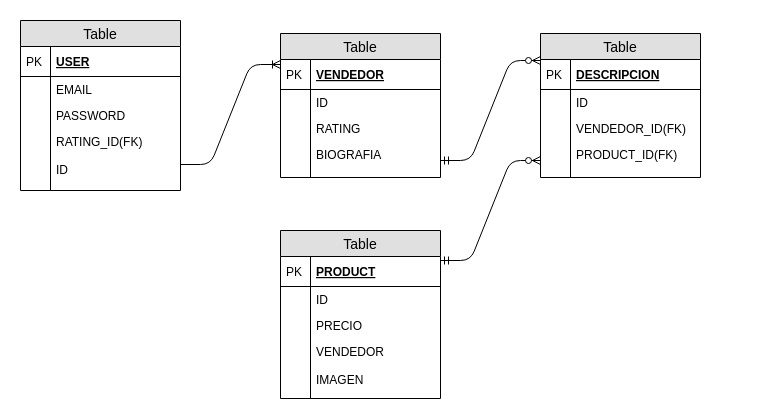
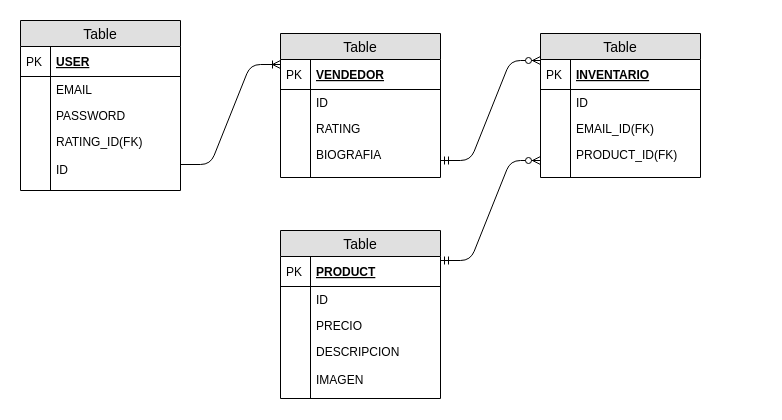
  <mxCell id="0" />
  <mxCell id="1" parent="0" />
  <mxCell id="2" value="Table" style="swimlane;fontStyle=0;childLayout=stackLayout;horizontal=1;startSize=26;fillColor=#e0e0e0;horizontalStack=0;resizeParent=1;resizeParentMax=0;resizeLast=0;collapsible=1;marginBottom=0;swimlaneFillColor=#ffffff;align=center;fontSize=14;" vertex="1" parent="1"><mxGeometry x="20" y="20" width="160" height="170" as="geometry" /></mxCell>
  <mxCell id="3" value="USER" style="shape=partialRectangle;top=0;left=0;right=0;bottom=1;align=left;verticalAlign=middle;fillColor=none;spacingLeft=34;spacingRight=4;overflow=hidden;rotatable=0;points=[[0,0.5],[1,0.5]];portConstraint=eastwest;dropTarget=0;fontStyle=5;fontSize=12;" vertex="1" parent="2"><mxGeometry y="26" width="160" height="30" as="geometry" /></mxCell>
  <mxCell id="4" value="PK" style="shape=partialRectangle;top=0;left=0;bottom=0;fillColor=none;align=left;verticalAlign=middle;spacingLeft=4;spacingRight=4;overflow=hidden;rotatable=0;points=[];portConstraint=eastwest;part=1;fontSize=12;" vertex="1" connectable="0" parent="3"><mxGeometry width="30" height="30" as="geometry" /></mxCell>
  <mxCell id="5" value="EMAIL" style="shape=partialRectangle;top=0;left=0;right=0;bottom=0;align=left;verticalAlign=top;fillColor=none;spacingLeft=34;spacingRight=4;overflow=hidden;rotatable=0;points=[[0,0.5],[1,0.5]];portConstraint=eastwest;dropTarget=0;fontSize=12;" vertex="1" parent="2"><mxGeometry y="56" width="160" height="26" as="geometry" /></mxCell>
  <mxCell id="6" value="" style="shape=partialRectangle;top=0;left=0;bottom=0;fillColor=none;align=left;verticalAlign=top;spacingLeft=4;spacingRight=4;overflow=hidden;rotatable=0;points=[];portConstraint=eastwest;part=1;fontSize=12;" vertex="1" connectable="0" parent="5"><mxGeometry width="30" height="26" as="geometry" /></mxCell>
  <mxCell id="7" value="PASSWORD" style="shape=partialRectangle;top=0;left=0;right=0;bottom=0;align=left;verticalAlign=top;fillColor=none;spacingLeft=34;spacingRight=4;overflow=hidden;rotatable=0;points=[[0,0.5],[1,0.5]];portConstraint=eastwest;dropTarget=0;fontSize=12;" vertex="1" parent="2"><mxGeometry y="82" width="160" height="26" as="geometry" /></mxCell>
  <mxCell id="8" value="" style="shape=partialRectangle;top=0;left=0;bottom=0;fillColor=none;align=left;verticalAlign=top;spacingLeft=4;spacingRight=4;overflow=hidden;rotatable=0;points=[];portConstraint=eastwest;part=1;fontSize=12;" vertex="1" connectable="0" parent="7"><mxGeometry width="30" height="26" as="geometry" /></mxCell>
  <mxCell id="9" value="RATING_ID(FK)&#10;&#10;ID" style="shape=partialRectangle;top=0;left=0;right=0;bottom=0;align=left;verticalAlign=top;fillColor=none;spacingLeft=34;spacingRight=4;overflow=hidden;rotatable=0;points=[[0,0.5],[1,0.5]];portConstraint=eastwest;dropTarget=0;fontSize=12;" vertex="1" parent="2"><mxGeometry y="108" width="160" height="62" as="geometry" /></mxCell>
  <mxCell id="10" value="" style="shape=partialRectangle;top=0;left=0;bottom=0;fillColor=none;align=left;verticalAlign=top;spacingLeft=4;spacingRight=4;overflow=hidden;rotatable=0;points=[];portConstraint=eastwest;part=1;fontSize=12;" vertex="1" connectable="0" parent="9"><mxGeometry width="30" height="62" as="geometry" /></mxCell>
  <mxCell id="11" value="" style="shape=partialRectangle;top=0;left=0;right=0;bottom=0;align=left;verticalAlign=top;fillColor=none;spacingLeft=34;spacingRight=4;overflow=hidden;rotatable=0;points=[[0,0.5],[1,0.5]];portConstraint=eastwest;dropTarget=0;fontSize=12;" vertex="1" parent="1"><mxGeometry x="20" y="180" width="160" height="10" as="geometry" /></mxCell>
  <mxCell id="12" value="" style="shape=partialRectangle;top=0;left=0;bottom=0;fillColor=none;align=left;verticalAlign=top;spacingLeft=4;spacingRight=4;overflow=hidden;rotatable=0;points=[];portConstraint=eastwest;part=1;fontSize=12;" vertex="1" connectable="0" parent="11"><mxGeometry width="30" height="10" as="geometry" /></mxCell>
  <mxCell id="13" value="Table" style="swimlane;fontStyle=0;childLayout=stackLayout;horizontal=1;startSize=26;fillColor=#e0e0e0;horizontalStack=0;resizeParent=1;resizeParentMax=0;resizeLast=0;collapsible=1;marginBottom=0;swimlaneFillColor=#ffffff;align=center;fontSize=14;" vertex="1" parent="1"><mxGeometry x="280" y="230" width="160" height="168" as="geometry" /></mxCell>
  <mxCell id="14" value="PRODUCT" style="shape=partialRectangle;top=0;left=0;right=0;bottom=1;align=left;verticalAlign=middle;fillColor=none;spacingLeft=34;spacingRight=4;overflow=hidden;rotatable=0;points=[[0,0.5],[1,0.5]];portConstraint=eastwest;dropTarget=0;fontStyle=5;fontSize=12;" vertex="1" parent="13"><mxGeometry y="26" width="160" height="30" as="geometry" /></mxCell>
  <mxCell id="15" value="PK" style="shape=partialRectangle;top=0;left=0;bottom=0;fillColor=none;align=left;verticalAlign=middle;spacingLeft=4;spacingRight=4;overflow=hidden;rotatable=0;points=[];portConstraint=eastwest;part=1;fontSize=12;" vertex="1" connectable="0" parent="14"><mxGeometry width="30" height="30" as="geometry" /></mxCell>
  <mxCell id="16" value="ID" style="shape=partialRectangle;top=0;left=0;right=0;bottom=0;align=left;verticalAlign=top;fillColor=none;spacingLeft=34;spacingRight=4;overflow=hidden;rotatable=0;points=[[0,0.5],[1,0.5]];portConstraint=eastwest;dropTarget=0;fontSize=12;" vertex="1" parent="13"><mxGeometry y="56" width="160" height="26" as="geometry" /></mxCell>
  <mxCell id="17" value="" style="shape=partialRectangle;top=0;left=0;bottom=0;fillColor=none;align=left;verticalAlign=top;spacingLeft=4;spacingRight=4;overflow=hidden;rotatable=0;points=[];portConstraint=eastwest;part=1;fontSize=12;" vertex="1" connectable="0" parent="16"><mxGeometry width="30" height="26" as="geometry" /></mxCell>
  <mxCell id="18" value="PRECIO" style="shape=partialRectangle;top=0;left=0;right=0;bottom=0;align=left;verticalAlign=top;fillColor=none;spacingLeft=34;spacingRight=4;overflow=hidden;rotatable=0;points=[[0,0.5],[1,0.5]];portConstraint=eastwest;dropTarget=0;fontSize=12;" vertex="1" parent="13"><mxGeometry y="82" width="160" height="26" as="geometry" /></mxCell>
  <mxCell id="19" value="" style="shape=partialRectangle;top=0;left=0;bottom=0;fillColor=none;align=left;verticalAlign=top;spacingLeft=4;spacingRight=4;overflow=hidden;rotatable=0;points=[];portConstraint=eastwest;part=1;fontSize=12;" vertex="1" connectable="0" parent="18"><mxGeometry width="30" height="26" as="geometry" /></mxCell>
- <mxCell id="20" value="VENDEDOR&#10;&#10;IMAGEN" style="shape=partialRectangle;top=0;left=0;right=0;bottom=0;align=left;verticalAlign=top;fillColor=none;spacingLeft=34;spacingRight=4;overflow=hidden;rotatable=0;points=[[0,0.5],[1,0.5]];portConstraint=eastwest;dropTarget=0;fontSize=12;" vertex="1" parent="13"><mxGeometry y="108" width="160" height="50" as="geometry" /></mxCell>
+ <mxCell id="20" value="DESCRIPCION&#10;&#10;IMAGEN" style="shape=partialRectangle;top=0;left=0;right=0;bottom=0;align=left;verticalAlign=top;fillColor=none;spacingLeft=34;spacingRight=4;overflow=hidden;rotatable=0;points=[[0,0.5],[1,0.5]];portConstraint=eastwest;dropTarget=0;fontSize=12;" vertex="1" parent="13"><mxGeometry y="108" width="160" height="50" as="geometry" /></mxCell>
  <mxCell id="21" value="" style="shape=partialRectangle;top=0;left=0;bottom=0;fillColor=none;align=left;verticalAlign=top;spacingLeft=4;spacingRight=4;overflow=hidden;rotatable=0;points=[];portConstraint=eastwest;part=1;fontSize=12;" vertex="1" connectable="0" parent="20"><mxGeometry width="30" height="50" as="geometry" /></mxCell>
  <mxCell id="22" value="" style="shape=partialRectangle;top=0;left=0;right=0;bottom=0;align=left;verticalAlign=top;fillColor=none;spacingLeft=34;spacingRight=4;overflow=hidden;rotatable=0;points=[[0,0.5],[1,0.5]];portConstraint=eastwest;dropTarget=0;fontSize=12;" vertex="1" parent="13"><mxGeometry y="158" width="160" height="10" as="geometry" /></mxCell>
  <mxCell id="23" value="" style="shape=partialRectangle;top=0;left=0;bottom=0;fillColor=none;align=left;verticalAlign=top;spacingLeft=4;spacingRight=4;overflow=hidden;rotatable=0;points=[];portConstraint=eastwest;part=1;fontSize=12;" vertex="1" connectable="0" parent="22"><mxGeometry width="30" height="10" as="geometry" /></mxCell>
  <mxCell id="24" value="" style="shape=partialRectangle;top=0;left=0;right=0;bottom=0;align=left;verticalAlign=top;fillColor=none;spacingLeft=34;spacingRight=4;overflow=hidden;rotatable=0;points=[[0,0.5],[1,0.5]];portConstraint=eastwest;dropTarget=0;fontSize=12;" vertex="1" parent="1"><mxGeometry x="600" y="360" width="160" height="10" as="geometry" /></mxCell>
  <mxCell id="25" value="Table" style="swimlane;fontStyle=0;childLayout=stackLayout;horizontal=1;startSize=26;fillColor=#e0e0e0;horizontalStack=0;resizeParent=1;resizeParentMax=0;resizeLast=0;collapsible=1;marginBottom=0;swimlaneFillColor=#ffffff;align=center;fontSize=14;" vertex="1" parent="1"><mxGeometry x="280" y="33" width="160" height="144" as="geometry" /></mxCell>
  <mxCell id="26" value="VENDEDOR" style="shape=partialRectangle;top=0;left=0;right=0;bottom=1;align=left;verticalAlign=middle;fillColor=none;spacingLeft=34;spacingRight=4;overflow=hidden;rotatable=0;points=[[0,0.5],[1,0.5]];portConstraint=eastwest;dropTarget=0;fontStyle=5;fontSize=12;" vertex="1" parent="25"><mxGeometry y="26" width="160" height="30" as="geometry" /></mxCell>
  <mxCell id="27" value="PK" style="shape=partialRectangle;top=0;left=0;bottom=0;fillColor=none;align=left;verticalAlign=middle;spacingLeft=4;spacingRight=4;overflow=hidden;rotatable=0;points=[];portConstraint=eastwest;part=1;fontSize=12;" vertex="1" connectable="0" parent="26"><mxGeometry width="30" height="30" as="geometry" /></mxCell>
  <mxCell id="28" value="ID&#10;" style="shape=partialRectangle;top=0;left=0;right=0;bottom=0;align=left;verticalAlign=top;fillColor=none;spacingLeft=34;spacingRight=4;overflow=hidden;rotatable=0;points=[[0,0.5],[1,0.5]];portConstraint=eastwest;dropTarget=0;fontSize=12;" vertex="1" parent="25"><mxGeometry y="56" width="160" height="26" as="geometry" /></mxCell>
  <mxCell id="29" value="" style="shape=partialRectangle;top=0;left=0;bottom=0;fillColor=none;align=left;verticalAlign=top;spacingLeft=4;spacingRight=4;overflow=hidden;rotatable=0;points=[];portConstraint=eastwest;part=1;fontSize=12;" vertex="1" connectable="0" parent="28"><mxGeometry width="30" height="26" as="geometry" /></mxCell>
  <mxCell id="30" value="RATING" style="shape=partialRectangle;top=0;left=0;right=0;bottom=0;align=left;verticalAlign=top;fillColor=none;spacingLeft=34;spacingRight=4;overflow=hidden;rotatable=0;points=[[0,0.5],[1,0.5]];portConstraint=eastwest;dropTarget=0;fontSize=12;" vertex="1" parent="25"><mxGeometry y="82" width="160" height="26" as="geometry" /></mxCell>
  <mxCell id="31" value="" style="shape=partialRectangle;top=0;left=0;bottom=0;fillColor=none;align=left;verticalAlign=top;spacingLeft=4;spacingRight=4;overflow=hidden;rotatable=0;points=[];portConstraint=eastwest;part=1;fontSize=12;" vertex="1" connectable="0" parent="30"><mxGeometry width="30" height="26" as="geometry" /></mxCell>
  <mxCell id="32" value="BIOGRAFIA" style="shape=partialRectangle;top=0;left=0;right=0;bottom=0;align=left;verticalAlign=top;fillColor=none;spacingLeft=34;spacingRight=4;overflow=hidden;rotatable=0;points=[[0,0.5],[1,0.5]];portConstraint=eastwest;dropTarget=0;fontSize=12;" vertex="1" parent="25"><mxGeometry y="108" width="160" height="26" as="geometry" /></mxCell>
  <mxCell id="33" value="" style="shape=partialRectangle;top=0;left=0;bottom=0;fillColor=none;align=left;verticalAlign=top;spacingLeft=4;spacingRight=4;overflow=hidden;rotatable=0;points=[];portConstraint=eastwest;part=1;fontSize=12;" vertex="1" connectable="0" parent="32"><mxGeometry width="30" height="26" as="geometry" /></mxCell>
  <mxCell id="34" value="" style="shape=partialRectangle;top=0;left=0;right=0;bottom=0;align=left;verticalAlign=top;fillColor=none;spacingLeft=34;spacingRight=4;overflow=hidden;rotatable=0;points=[[0,0.5],[1,0.5]];portConstraint=eastwest;dropTarget=0;fontSize=12;" vertex="1" parent="25"><mxGeometry y="134" width="160" height="10" as="geometry" /></mxCell>
  <mxCell id="35" value="" style="shape=partialRectangle;top=0;left=0;bottom=0;fillColor=none;align=left;verticalAlign=top;spacingLeft=4;spacingRight=4;overflow=hidden;rotatable=0;points=[];portConstraint=eastwest;part=1;fontSize=12;" vertex="1" connectable="0" parent="34"><mxGeometry width="30" height="10" as="geometry" /></mxCell>
  <mxCell id="36" value="" style="edgeStyle=entityRelationEdgeStyle;fontSize=12;html=1;endArrow=ERoneToMany;" edge="1" parent="1"><mxGeometry width="100" height="100" relative="1" as="geometry"><mxPoint x="180" y="164" as="sourcePoint" /><mxPoint x="280" y="64" as="targetPoint" /></mxGeometry></mxCell>
  <mxCell id="37" value="Table" style="swimlane;fontStyle=0;childLayout=stackLayout;horizontal=1;startSize=26;fillColor=#e0e0e0;horizontalStack=0;resizeParent=1;resizeParentMax=0;resizeLast=0;collapsible=1;marginBottom=0;swimlaneFillColor=#ffffff;align=center;fontSize=14;" vertex="1" parent="1"><mxGeometry x="540" y="33" width="160" height="144" as="geometry" /></mxCell>
- <mxCell id="38" value="DESCRIPCION" style="shape=partialRectangle;top=0;left=0;right=0;bottom=1;align=left;verticalAlign=middle;fillColor=none;spacingLeft=34;spacingRight=4;overflow=hidden;rotatable=0;points=[[0,0.5],[1,0.5]];portConstraint=eastwest;dropTarget=0;fontStyle=5;fontSize=12;" vertex="1" parent="37"><mxGeometry y="26" width="160" height="30" as="geometry" /></mxCell>
+ <mxCell id="38" value="INVENTARIO" style="shape=partialRectangle;top=0;left=0;right=0;bottom=1;align=left;verticalAlign=middle;fillColor=none;spacingLeft=34;spacingRight=4;overflow=hidden;rotatable=0;points=[[0,0.5],[1,0.5]];portConstraint=eastwest;dropTarget=0;fontStyle=5;fontSize=12;" vertex="1" parent="37"><mxGeometry y="26" width="160" height="30" as="geometry" /></mxCell>
  <mxCell id="39" value="PK" style="shape=partialRectangle;top=0;left=0;bottom=0;fillColor=none;align=left;verticalAlign=middle;spacingLeft=4;spacingRight=4;overflow=hidden;rotatable=0;points=[];portConstraint=eastwest;part=1;fontSize=12;" vertex="1" connectable="0" parent="38"><mxGeometry width="30" height="30" as="geometry" /></mxCell>
  <mxCell id="40" value="ID" style="shape=partialRectangle;top=0;left=0;right=0;bottom=0;align=left;verticalAlign=top;fillColor=none;spacingLeft=34;spacingRight=4;overflow=hidden;rotatable=0;points=[[0,0.5],[1,0.5]];portConstraint=eastwest;dropTarget=0;fontSize=12;" vertex="1" parent="37"><mxGeometry y="56" width="160" height="26" as="geometry" /></mxCell>
  <mxCell id="41" value="" style="shape=partialRectangle;top=0;left=0;bottom=0;fillColor=none;align=left;verticalAlign=top;spacingLeft=4;spacingRight=4;overflow=hidden;rotatable=0;points=[];portConstraint=eastwest;part=1;fontSize=12;" vertex="1" connectable="0" parent="40"><mxGeometry width="30" height="26" as="geometry" /></mxCell>
- <mxCell id="42" value="VENDEDOR_ID(FK)" style="shape=partialRectangle;top=0;left=0;right=0;bottom=0;align=left;verticalAlign=top;fillColor=none;spacingLeft=34;spacingRight=4;overflow=hidden;rotatable=0;points=[[0,0.5],[1,0.5]];portConstraint=eastwest;dropTarget=0;fontSize=12;" vertex="1" parent="37"><mxGeometry y="82" width="160" height="26" as="geometry" /></mxCell>
+ <mxCell id="42" value="EMAIL_ID(FK)" style="shape=partialRectangle;top=0;left=0;right=0;bottom=0;align=left;verticalAlign=top;fillColor=none;spacingLeft=34;spacingRight=4;overflow=hidden;rotatable=0;points=[[0,0.5],[1,0.5]];portConstraint=eastwest;dropTarget=0;fontSize=12;" vertex="1" parent="37"><mxGeometry y="82" width="160" height="26" as="geometry" /></mxCell>
  <mxCell id="43" value="" style="shape=partialRectangle;top=0;left=0;bottom=0;fillColor=none;align=left;verticalAlign=top;spacingLeft=4;spacingRight=4;overflow=hidden;rotatable=0;points=[];portConstraint=eastwest;part=1;fontSize=12;" vertex="1" connectable="0" parent="42"><mxGeometry width="30" height="26" as="geometry" /></mxCell>
  <mxCell id="44" value="PRODUCT_ID(FK)" style="shape=partialRectangle;top=0;left=0;right=0;bottom=0;align=left;verticalAlign=top;fillColor=none;spacingLeft=34;spacingRight=4;overflow=hidden;rotatable=0;points=[[0,0.5],[1,0.5]];portConstraint=eastwest;dropTarget=0;fontSize=12;" vertex="1" parent="37"><mxGeometry y="108" width="160" height="26" as="geometry" /></mxCell>
  <mxCell id="45" value="" style="shape=partialRectangle;top=0;left=0;bottom=0;fillColor=none;align=left;verticalAlign=top;spacingLeft=4;spacingRight=4;overflow=hidden;rotatable=0;points=[];portConstraint=eastwest;part=1;fontSize=12;" vertex="1" connectable="0" parent="44"><mxGeometry width="30" height="26" as="geometry" /></mxCell>
  <mxCell id="46" value="" style="shape=partialRectangle;top=0;left=0;right=0;bottom=0;align=left;verticalAlign=top;fillColor=none;spacingLeft=34;spacingRight=4;overflow=hidden;rotatable=0;points=[[0,0.5],[1,0.5]];portConstraint=eastwest;dropTarget=0;fontSize=12;" vertex="1" parent="37"><mxGeometry y="134" width="160" height="10" as="geometry" /></mxCell>
  <mxCell id="47" value="" style="shape=partialRectangle;top=0;left=0;bottom=0;fillColor=none;align=left;verticalAlign=top;spacingLeft=4;spacingRight=4;overflow=hidden;rotatable=0;points=[];portConstraint=eastwest;part=1;fontSize=12;" vertex="1" connectable="0" parent="46"><mxGeometry width="30" height="10" as="geometry" /></mxCell>
  <mxCell id="48" value="" style="edgeStyle=entityRelationEdgeStyle;fontSize=12;html=1;endArrow=ERzeroToMany;startArrow=ERmandOne;" edge="1" parent="1"><mxGeometry width="100" height="100" relative="1" as="geometry"><mxPoint x="440" y="160" as="sourcePoint" /><mxPoint x="540" y="60" as="targetPoint" /></mxGeometry></mxCell>
  <mxCell id="49" value="" style="edgeStyle=entityRelationEdgeStyle;fontSize=12;html=1;endArrow=ERzeroToMany;startArrow=ERmandOne;" edge="1" parent="1"><mxGeometry width="100" height="100" relative="1" as="geometry"><mxPoint x="440" y="260" as="sourcePoint" /><mxPoint x="540" y="160" as="targetPoint" /></mxGeometry></mxCell>
